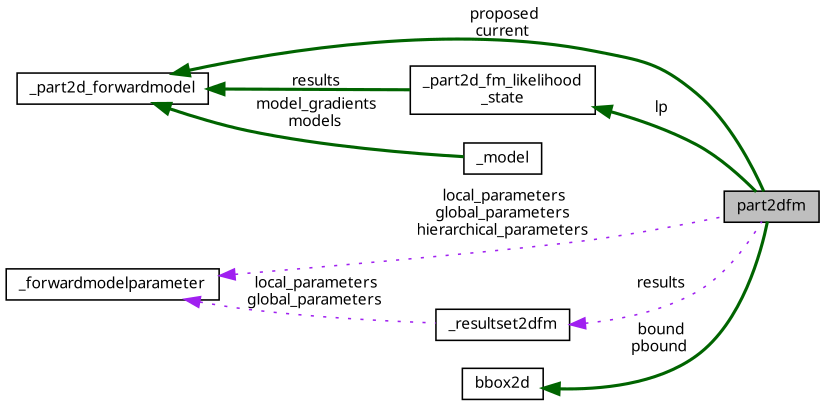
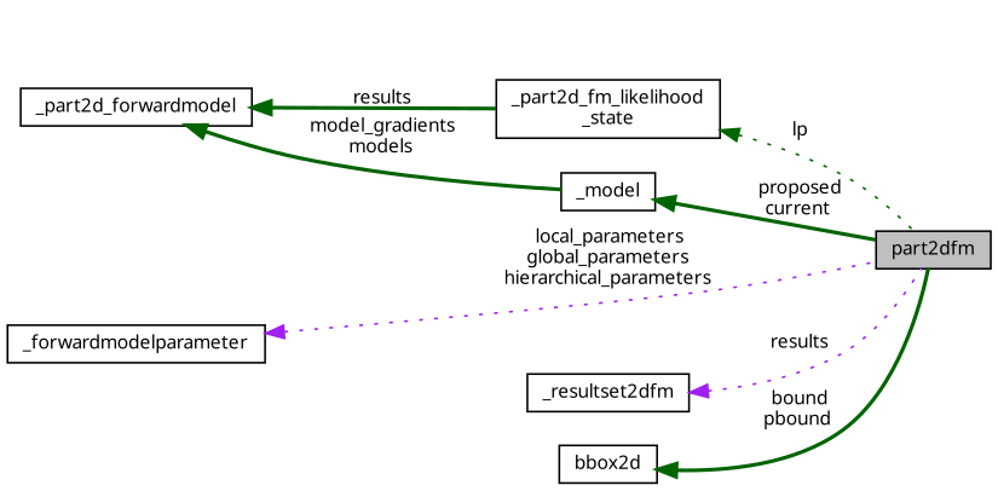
  digraph {
    rankdir=LR
    node [color=black fillcolor=white fontname="FreeSans.ttf" fontsize=10 shape=record style=filled]
    edge [color=darkgreen dir=back fontname="FreeSans.ttf" fontsize=10 labelfontname="FreeSans.ttf" labelfontsize=10 style=dotted]
    n1 [fillcolor=grey75 fontcolor=black height=0.2 label=part2dfm width=0.4]
    n2 [height=0.2 label="_part2d_fm_likelihood\l_state" width=0.4]
    n3 [height=0.2 label=_part2d_forwardmodel width=0.4]
    n4 [height=0.2 label=_model width=0.4]
    n5 [height=0.2 label=_resultset2dfm width=0.4]
    n6 [height=0.2 label=_forwardmodelparameter width=0.4]
    n7 [height=0.2 label=bbox2d width=0.4]
-   n2 -> n1 [label=" lp" style=bold]
-   n3 -> n1 [label=" proposed\ncurrent" style=bold]
+   n2 -> n1 [label=" lp"]
+   n4 -> n1 [label=" proposed\ncurrent" style=bold]
    n3 -> n2 [label=" results" style=bold]
    n3 -> n4 [label=" model_gradients\nmodels" style=bold]
    n5 -> n1 [color=purple label=" results"]
    n6 -> n1 [color=purple label=" local_parameters\nglobal_parameters\nhierarchical_parameters"]
-   n6 -> n5 [color=purple label=" local_parameters\nglobal_parameters"]
    n7 -> n1 [label=" bound\npbound" style=bold]
  }
